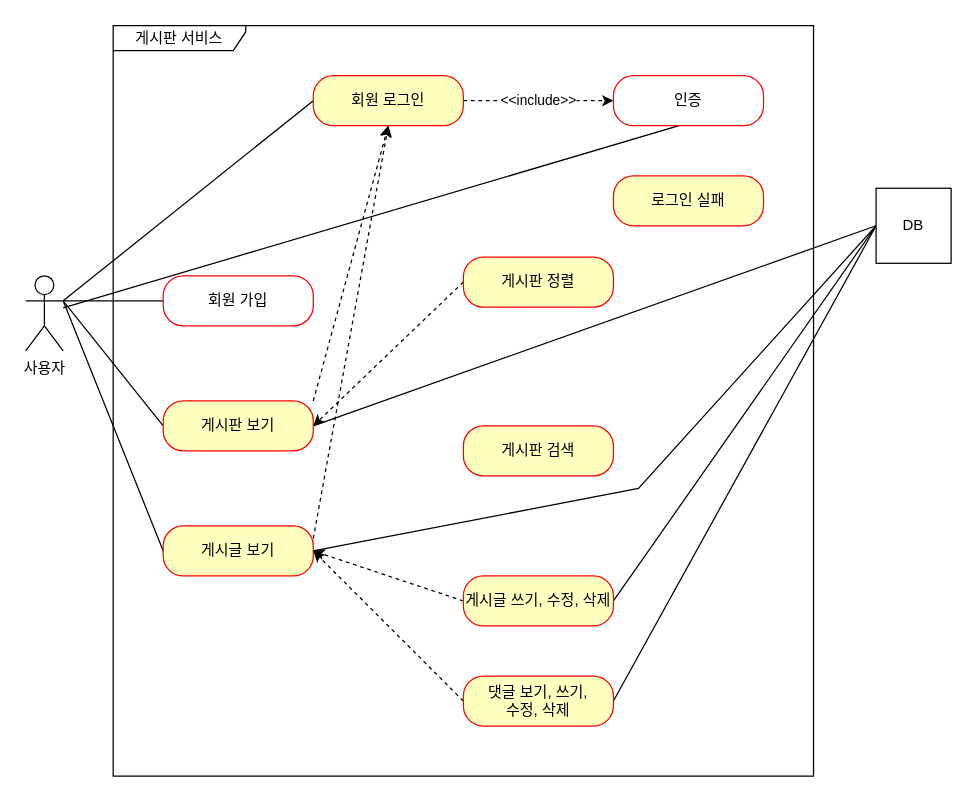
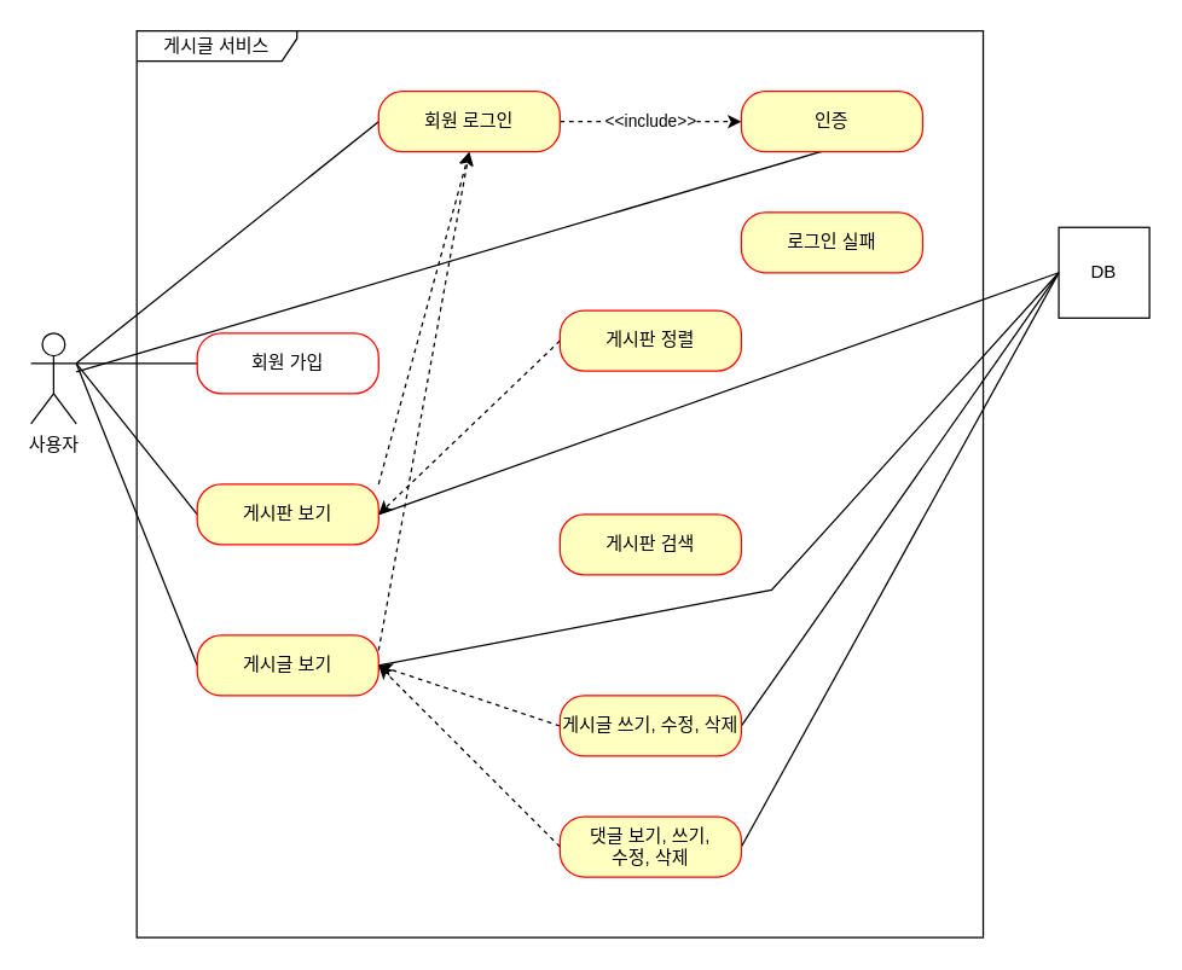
  <mxCell id="0" />
  <mxCell id="1" parent="0" />
  <mxCell id="2" value="사용자" style="shape=umlActor;verticalLabelPosition=bottom;verticalAlign=top;html=1;" parent="1" vertex="1"><mxGeometry x="20" y="220" width="30" height="60" as="geometry" /></mxCell>
- <mxCell id="3" value="게시판 서비스" style="shape=umlFrame;whiteSpace=wrap;html=1;pointerEvents=0;width=106;height=20;" parent="1" vertex="1"><mxGeometry x="90" y="20" width="560" height="600" as="geometry" /></mxCell>
+ <mxCell id="3" value="게시글 서비스" style="shape=umlFrame;whiteSpace=wrap;html=1;pointerEvents=0;width=106;height=20;" parent="1" vertex="1"><mxGeometry x="90" y="20" width="560" height="600" as="geometry" /></mxCell>
  <mxCell id="4" style="edgeStyle=orthogonalEdgeStyle;rounded=0;orthogonalLoop=1;jettySize=auto;html=1;exitX=0;exitY=0.5;exitDx=0;exitDy=0;entryX=1;entryY=0.333;entryDx=0;entryDy=0;entryPerimeter=0;endArrow=none;endFill=0;" edge="1" parent="1" source="5" target="2"><mxGeometry relative="1" as="geometry" /></mxCell>
  <mxCell id="5" value="회원 가입" style="rounded=1;whiteSpace=wrap;html=1;arcSize=40;fontColor=#000000;fillColor=#ffffff;strokeColor=#ff0000;" parent="1" vertex="1"><mxGeometry x="130" y="220" width="120" height="40" as="geometry" /></mxCell>
  <mxCell id="6" style="rounded=0;orthogonalLoop=1;jettySize=auto;html=1;exitX=0;exitY=0.5;exitDx=0;exitDy=0;endArrow=none;endFill=0;" edge="1" parent="1" source="9"><mxGeometry relative="1" as="geometry"><mxPoint x="50" y="240" as="targetPoint" /></mxGeometry></mxCell>
  <mxCell id="7" style="rounded=0;orthogonalLoop=1;jettySize=auto;html=1;exitX=1;exitY=0;exitDx=0;exitDy=0;entryX=0.5;entryY=1;entryDx=0;entryDy=0;dashed=1;" edge="1" parent="1" source="9" target="17"><mxGeometry relative="1" as="geometry" /></mxCell>
  <mxCell id="8" style="rounded=0;orthogonalLoop=1;jettySize=auto;html=1;exitX=1;exitY=0.5;exitDx=0;exitDy=0;entryX=0;entryY=0.5;entryDx=0;entryDy=0;endArrow=none;endFill=0;" edge="1" parent="1" source="9" target="30"><mxGeometry relative="1" as="geometry" /></mxCell>
  <mxCell id="9" value="게시판 보기" style="rounded=1;whiteSpace=wrap;html=1;arcSize=40;fontColor=#000000;fillColor=#ffffc0;strokeColor=#ff0000;" parent="1" vertex="1"><mxGeometry x="130" y="320" width="120" height="40" as="geometry" /></mxCell>
  <mxCell id="10" style="rounded=0;orthogonalLoop=1;jettySize=auto;html=1;exitX=0;exitY=0.5;exitDx=0;exitDy=0;strokeColor=none;" edge="1" parent="1" source="14"><mxGeometry relative="1" as="geometry"><mxPoint x="50" y="240" as="targetPoint" /></mxGeometry></mxCell>
  <mxCell id="11" style="rounded=0;orthogonalLoop=1;jettySize=auto;html=1;exitX=0;exitY=0.5;exitDx=0;exitDy=0;endArrow=none;endFill=0;" edge="1" parent="1" source="14"><mxGeometry relative="1" as="geometry"><mxPoint x="50" y="240" as="targetPoint" /></mxGeometry></mxCell>
  <mxCell id="12" style="rounded=0;orthogonalLoop=1;jettySize=auto;html=1;exitX=1;exitY=0.25;exitDx=0;exitDy=0;entryX=0.5;entryY=1;entryDx=0;entryDy=0;dashed=1;" edge="1" parent="1" source="14" target="17"><mxGeometry relative="1" as="geometry"><mxPoint x="300" y="100" as="targetPoint" /></mxGeometry></mxCell>
  <mxCell id="13" style="rounded=0;orthogonalLoop=1;jettySize=auto;html=1;exitX=1;exitY=0.5;exitDx=0;exitDy=0;entryX=0;entryY=0.5;entryDx=0;entryDy=0;endArrow=none;endFill=0;" edge="1" parent="1" source="14" target="30"><mxGeometry relative="1" as="geometry"><Array as="points"><mxPoint x="510" y="390" /></Array></mxGeometry></mxCell>
  <mxCell id="14" value="게시글 보기" style="rounded=1;whiteSpace=wrap;html=1;arcSize=40;fontColor=#000000;fillColor=#ffffc0;strokeColor=#ff0000;" parent="1" vertex="1"><mxGeometry x="130" y="420" width="120" height="40" as="geometry" /></mxCell>
  <mxCell id="15" style="rounded=0;orthogonalLoop=1;jettySize=auto;html=1;exitX=0;exitY=0.5;exitDx=0;exitDy=0;endArrow=none;endFill=0;" edge="1" parent="1" source="17"><mxGeometry relative="1" as="geometry"><mxPoint x="50" y="240" as="targetPoint" /></mxGeometry></mxCell>
  <mxCell id="16" value="&amp;lt;&amp;lt;include&amp;gt;&amp;gt;" style="edgeStyle=orthogonalEdgeStyle;rounded=0;orthogonalLoop=1;jettySize=auto;html=1;exitX=1;exitY=0.5;exitDx=0;exitDy=0;entryX=0;entryY=0.5;entryDx=0;entryDy=0;dashed=1;" edge="1" parent="1" source="17" target="19"><mxGeometry relative="1" as="geometry"><mxPoint as="offset" /></mxGeometry></mxCell>
  <mxCell id="17" value="회원 로그인" style="rounded=1;whiteSpace=wrap;html=1;arcSize=40;fontColor=#000000;fillColor=#ffffc0;strokeColor=#ff0000;" parent="1" vertex="1"><mxGeometry x="250" y="60" width="120" height="40" as="geometry" /></mxCell>
  <mxCell id="18" style="rounded=0;orthogonalLoop=1;jettySize=auto;html=1;exitX=1;exitY=0.5;exitDx=0;exitDy=0;endArrow=none;endFill=0;" edge="1" parent="1" source="19" target="2"><mxGeometry relative="1" as="geometry" /></mxCell>
- <mxCell id="19" value="인증" style="rounded=1;whiteSpace=wrap;html=1;arcSize=40;fontColor=#000000;fillColor=#ffffff;strokeColor=#ff0000;" parent="1" vertex="1"><mxGeometry x="490" y="60" width="120" height="40" as="geometry" /></mxCell>
+ <mxCell id="19" value="인증" style="rounded=1;whiteSpace=wrap;html=1;arcSize=40;fontColor=#000000;fillColor=#ffffc0;strokeColor=#ff0000;" parent="1" vertex="1"><mxGeometry x="490" y="60" width="120" height="40" as="geometry" /></mxCell>
  <mxCell id="20" value="로그인 실패" style="rounded=1;whiteSpace=wrap;html=1;arcSize=40;fontColor=#000000;fillColor=#ffffc0;strokeColor=#ff0000;" parent="1" vertex="1"><mxGeometry x="490" y="140" width="120" height="40" as="geometry" /></mxCell>
  <mxCell id="21" style="rounded=0;orthogonalLoop=1;jettySize=auto;html=1;exitX=0;exitY=0.5;exitDx=0;exitDy=0;entryX=1;entryY=0.5;entryDx=0;entryDy=0;dashed=1;" edge="1" parent="1" source="22" target="9"><mxGeometry relative="1" as="geometry" /></mxCell>
  <mxCell id="22" value="게시판 정렬" style="rounded=1;whiteSpace=wrap;html=1;arcSize=40;fontColor=#000000;fillColor=#ffffc0;strokeColor=#ff0000;" vertex="1" parent="1"><mxGeometry x="370" y="205" width="120" height="40" as="geometry" /></mxCell>
  <mxCell id="23" value="게시판 검색" style="rounded=1;whiteSpace=wrap;html=1;arcSize=40;fontColor=#000000;fillColor=#ffffc0;strokeColor=#ff0000;" vertex="1" parent="1"><mxGeometry x="370" y="340" width="120" height="40" as="geometry" /></mxCell>
  <mxCell id="24" style="rounded=0;orthogonalLoop=1;jettySize=auto;html=1;exitX=0;exitY=0.5;exitDx=0;exitDy=0;dashed=1;entryX=1;entryY=0.5;entryDx=0;entryDy=0;" edge="1" parent="1" source="26" target="14"><mxGeometry relative="1" as="geometry" /></mxCell>
  <mxCell id="25" style="rounded=0;orthogonalLoop=1;jettySize=auto;html=1;exitX=1;exitY=0.5;exitDx=0;exitDy=0;entryX=0;entryY=0.5;entryDx=0;entryDy=0;endArrow=none;endFill=0;" edge="1" parent="1" source="26" target="30"><mxGeometry relative="1" as="geometry" /></mxCell>
  <mxCell id="26" value="게시글 쓰기, 수정, 삭제" style="rounded=1;whiteSpace=wrap;html=1;arcSize=40;fontColor=#000000;fillColor=#ffffc0;strokeColor=#ff0000;" vertex="1" parent="1"><mxGeometry x="370" y="460" width="120" height="40" as="geometry" /></mxCell>
  <mxCell id="27" style="rounded=0;orthogonalLoop=1;jettySize=auto;html=1;exitX=0;exitY=0.5;exitDx=0;exitDy=0;entryX=1;entryY=0.5;entryDx=0;entryDy=0;dashed=1;" edge="1" parent="1" source="29" target="14"><mxGeometry relative="1" as="geometry" /></mxCell>
  <mxCell id="28" style="rounded=0;orthogonalLoop=1;jettySize=auto;html=1;exitX=1;exitY=0.5;exitDx=0;exitDy=0;entryX=0;entryY=0.5;entryDx=0;entryDy=0;endArrow=none;endFill=0;" edge="1" parent="1" source="29" target="30"><mxGeometry relative="1" as="geometry" /></mxCell>
  <mxCell id="29" value="댓글 보기, 쓰기,&lt;br&gt;수정, 삭제" style="rounded=1;whiteSpace=wrap;html=1;arcSize=40;fontColor=#000000;fillColor=#ffffc0;strokeColor=#ff0000;" vertex="1" parent="1"><mxGeometry x="370" y="540" width="120" height="40" as="geometry" /></mxCell>
  <mxCell id="30" value="DB" style="html=1;dropTarget=0;whiteSpace=wrap;" vertex="1" parent="1"><mxGeometry x="700" y="150" width="60" height="60" as="geometry" /></mxCell>
